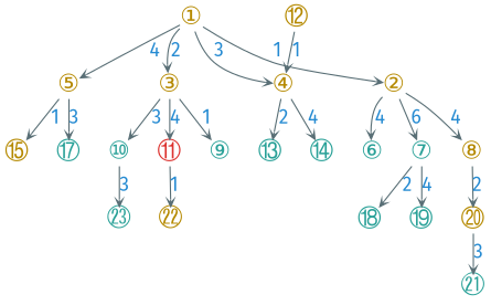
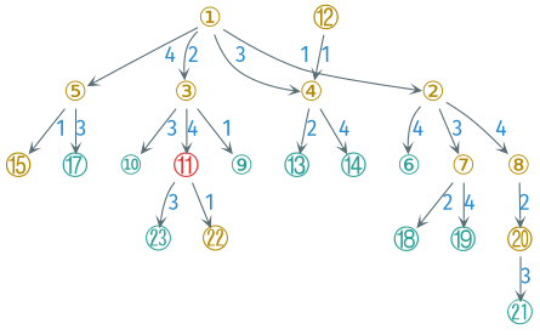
  digraph {
    fontname="Fira Sans"
    nodesep=0.3
    rankdir=TB
    ranksep=0.2
    node [color="#586e75" fontcolor="#b58900" fontname="Fira Sans" fontsize=20 shape=plain]
    edge [arrowhead=vee arrowsize=0.6 color="#586e75" fontcolor="#268bd2" fontname="Fira Sans" fontsize=16]
    "①"
    "②"
    "③"
    "④"
    "⑤"
    "⑥" [fontcolor="#2aa198"]
-   "⑦" [fontcolor="#2aa198"]
+   "⑦"
    "⑧"
    "⑨" [fontcolor="#2aa198"]
    "⑩" [fontcolor="#2aa198"]
    "⑪" [fontcolor="#dc322f"]
    "⑬" [fontcolor="#2aa198"]
    "⑭" [fontcolor="#2aa198"]
    "⑮"
    "⑰" [fontcolor="#2aa198"]
    "⑱" [fontcolor="#2aa198"]
    "⑲" [fontcolor="#2aa198"]
    "⑳"
    "㉒"
    "㉓" [fontcolor="#2aa198"]
    "⑫"
    "㉑" [fontcolor="#2aa198"]
    "①" -> "②" [label=1]
    "①" -> "③" [label=2]
    "①" -> "④" [label=3]
    "①" -> "⑤" [label=4]
    "②" -> "⑥" [label=4]
-   "②" -> "⑦" [label=6]
+   "②" -> "⑦" [label=3]
    "②" -> "⑧" [label=4]
    "③" -> "⑨" [label=1]
    "③" -> "⑩" [label=3]
    "③" -> "⑪" [label=4]
    "④" -> "⑬" [label=2]
    "④" -> "⑭" [label=4]
    "⑤" -> "⑮" [label=1]
    "⑤" -> "⑰" [label=3]
    "⑦" -> "⑱" [label=2]
    "⑦" -> "⑲" [label=4]
    "⑧" -> "⑳" [label=2]
    "⑪" -> "㉒" [label=1]
-   "⑩" -> "㉓" [label=3]
+   "⑪" -> "㉓" [label=3]
    "⑳" -> "㉑" [label=3]
    "⑫" -> "④" [label=1]
  }
